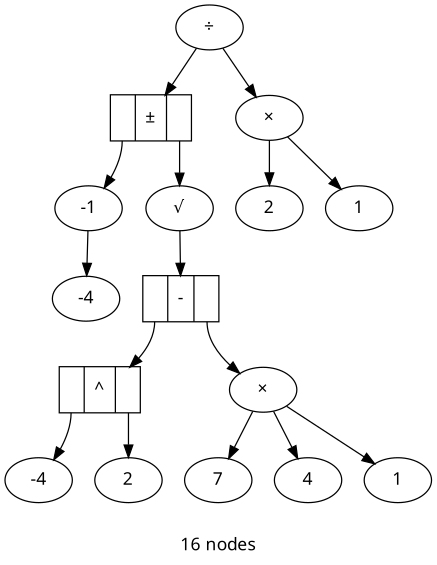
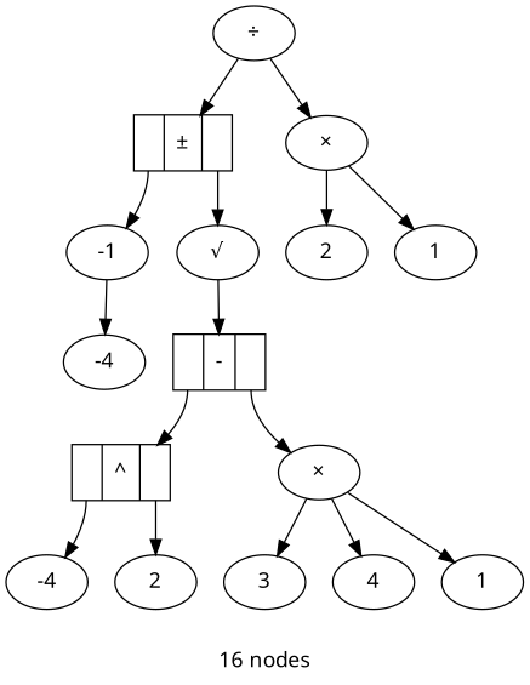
  strict digraph {
    label="16 nodes"
    fontname="Noto Sans"
    node [fontname="Noto Sans"]
    edge [fontname="Noto Sans"]
    n1 [label=-1]
    n2 [label=-4]
    n3 [label="<0>|&plusmn;|<1>" shape=record]
    n4 [label="&radic;"]
    n5 [label="<m0>|-|<m1>" shape=record]
    n6 [label="&times;"]
    n7 [label="<pow0> | ^ | <pow1>" shape=record]
    n8 [label=4]
    n9 [label=1]
-   n10 [label=7]
+   n10 [label=3]
    n11 [label="&divide;"]
    n12 [label="&times;"]
    n13 [label=2]
    n14 [label=2]
    n15 [label=1]
    n16 [label=-4]
    n1 -> n2
    n3 -> n1 [tailport=0]
    n3 -> n4 [tailport=1]
    n4 -> n5
    n5 -> n6 [tailport=m1]
    n5 -> n7 [tailport=m0]
    n6 -> n8
    n6 -> n9
    n6 -> n10
    n7 -> n13 [tailport=pow1]
    n7 -> n16 [tailport=pow0]
    n11 -> n3
    n11 -> n12
    n12 -> n14
    n12 -> n15
  }
